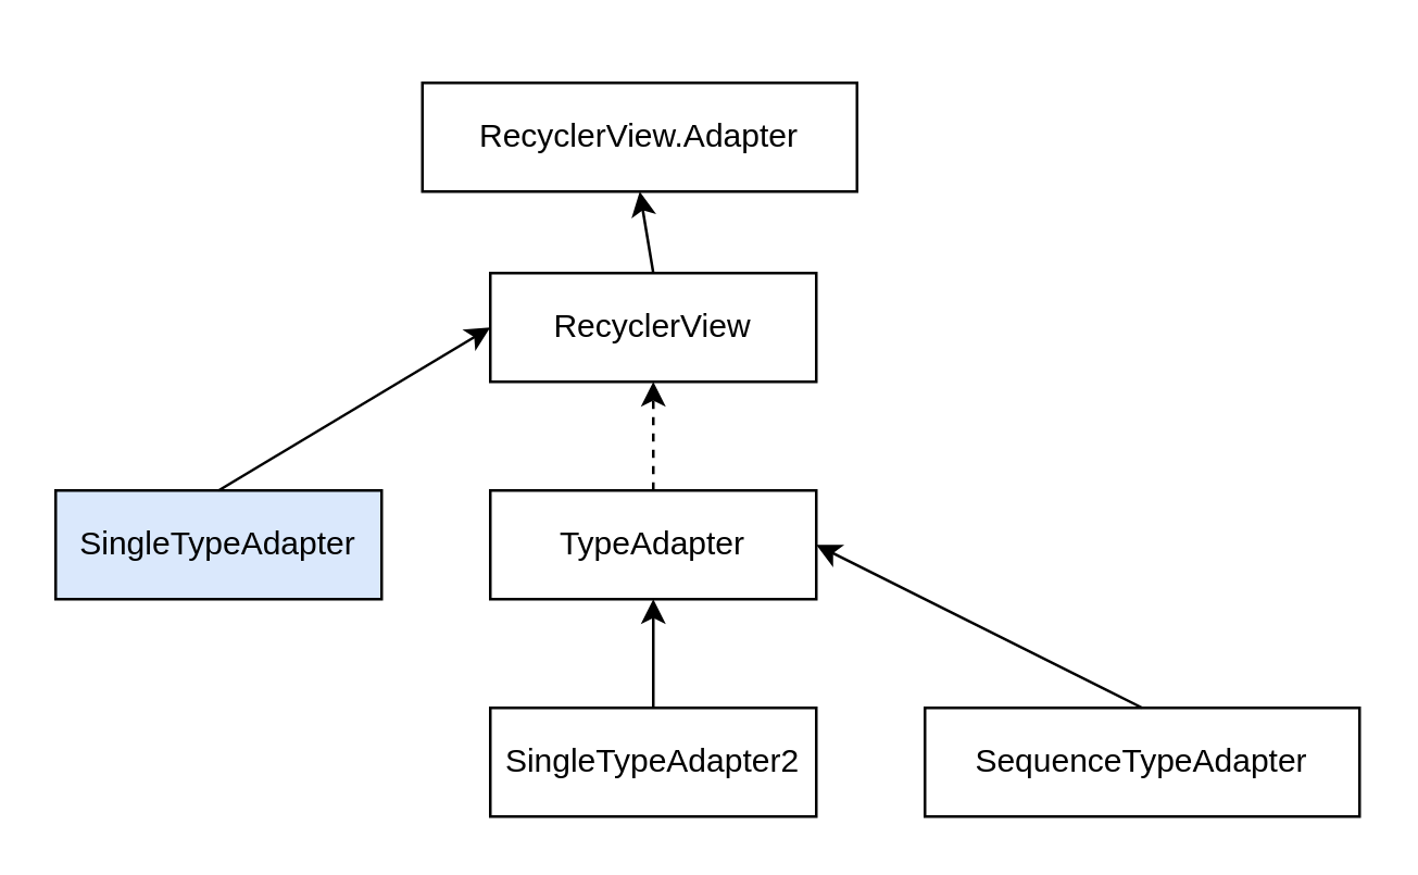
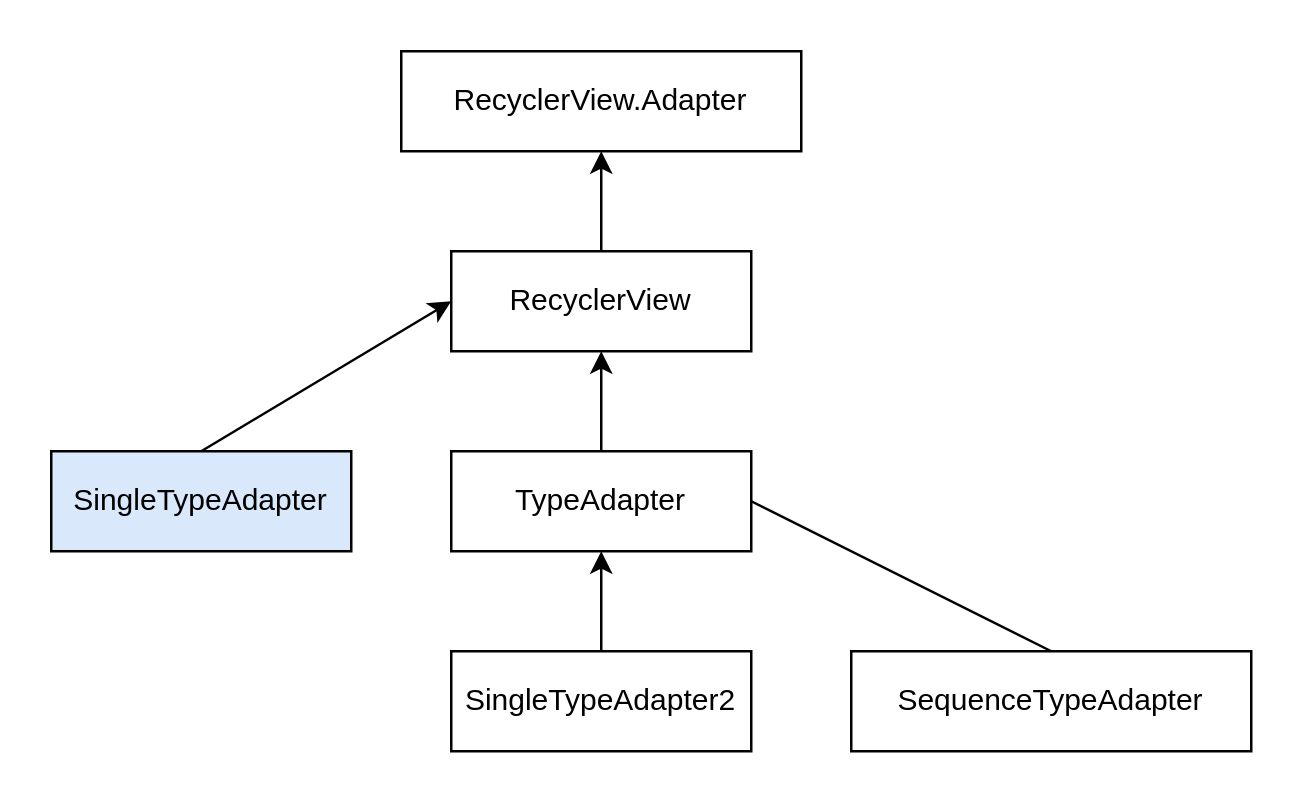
  <mxCell id="0" />
  <mxCell id="1" parent="0" />
- <mxCell id="2" value="RecyclerView.Adapter" style="rounded=0;whiteSpace=wrap;html=1;" vertex="1" parent="1"><mxGeometry x="155" y="30" width="160" height="40" as="geometry" /></mxCell>
+ <mxCell id="2" value="RecyclerView.Adapter" style="rounded=0;whiteSpace=wrap;html=1;" vertex="1" parent="1"><mxGeometry x="160" y="20" width="160" height="40" as="geometry" /></mxCell>
  <mxCell id="3" value="RecyclerView" style="rounded=0;whiteSpace=wrap;html=1;" vertex="1" parent="1"><mxGeometry x="180" y="100" width="120" height="40" as="geometry" /></mxCell>
  <mxCell id="4" value="" style="endArrow=classic;html=1;exitX=0.5;exitY=0;exitDx=0;exitDy=0;entryX=0.5;entryY=1;entryDx=0;entryDy=0;" edge="1" parent="1" source="3" target="2"><mxGeometry width="50" height="50" relative="1" as="geometry"><mxPoint x="160" y="210" as="sourcePoint" /><mxPoint x="210" y="160" as="targetPoint" /></mxGeometry></mxCell>
  <mxCell id="5" value="SingleTypeAdapter2" style="rounded=0;whiteSpace=wrap;html=1;" vertex="1" parent="1"><mxGeometry x="180" y="260" width="120" height="40" as="geometry" /></mxCell>
  <mxCell id="6" value="SingleTypeAdapter" style="rounded=0;whiteSpace=wrap;html=1;fillColor=#dae8fc;" vertex="1" parent="1"><mxGeometry x="20" y="180" width="120" height="40" as="geometry" /></mxCell>
  <mxCell id="7" value="TypeAdapter" style="rounded=0;whiteSpace=wrap;html=1;" vertex="1" parent="1"><mxGeometry x="180" y="180" width="120" height="40" as="geometry" /></mxCell>
  <mxCell id="8" value="SequenceTypeAdapter" style="rounded=0;whiteSpace=wrap;html=1;" vertex="1" parent="1"><mxGeometry x="340" y="260" width="160" height="40" as="geometry" /></mxCell>
- <mxCell id="9" value="" style="endArrow=classic;html=1;exitX=0.5;exitY=0;exitDx=0;exitDy=0;entryX=0.5;entryY=1;entryDx=0;entryDy=0;dashed=1;" edge="1" parent="1" source="7" target="3"><mxGeometry width="50" height="50" relative="1" as="geometry"><mxPoint x="20" y="370" as="sourcePoint" /><mxPoint x="70" y="320" as="targetPoint" /></mxGeometry></mxCell>
+ <mxCell id="9" value="" style="endArrow=classic;html=1;exitX=0.5;exitY=0;exitDx=0;exitDy=0;entryX=0.5;entryY=1;entryDx=0;entryDy=0;" edge="1" parent="1" source="7" target="3"><mxGeometry width="50" height="50" relative="1" as="geometry"><mxPoint x="20" y="370" as="sourcePoint" /><mxPoint x="70" y="320" as="targetPoint" /></mxGeometry></mxCell>
  <mxCell id="10" value="" style="endArrow=classic;html=1;exitX=0.5;exitY=0;exitDx=0;exitDy=0;entryX=0.5;entryY=1;entryDx=0;entryDy=0;" edge="1" parent="1" source="5" target="7"><mxGeometry width="50" height="50" relative="1" as="geometry"><mxPoint x="20" y="370" as="sourcePoint" /><mxPoint x="70" y="320" as="targetPoint" /></mxGeometry></mxCell>
  <mxCell id="11" value="" style="endArrow=classic;html=1;exitX=0.5;exitY=0;exitDx=0;exitDy=0;entryX=0;entryY=0.5;entryDx=0;entryDy=0;" edge="1" parent="1" source="6" target="3"><mxGeometry width="50" height="50" relative="1" as="geometry"><mxPoint x="20" y="370" as="sourcePoint" /><mxPoint x="70" y="320" as="targetPoint" /></mxGeometry></mxCell>
- <mxCell id="12" value="" style="endArrow=classic;html=1;exitX=0.5;exitY=0;exitDx=0;exitDy=0;entryX=1;entryY=0.5;entryDx=0;entryDy=0;" edge="1" parent="1" source="8" target="7"><mxGeometry width="50" height="50" relative="1" as="geometry"><mxPoint x="20" y="370" as="sourcePoint" /><mxPoint x="70" y="320" as="targetPoint" /></mxGeometry></mxCell>
+ <mxCell id="12" value="" style="endArrow=none;html=1;exitX=0.5;exitY=0;exitDx=0;exitDy=0;entryX=1;entryY=0.5;entryDx=0;entryDy=0;" edge="1" parent="1" source="8" target="7"><mxGeometry width="50" height="50" relative="1" as="geometry"><mxPoint x="20" y="370" as="sourcePoint" /><mxPoint x="70" y="320" as="targetPoint" /></mxGeometry></mxCell>
